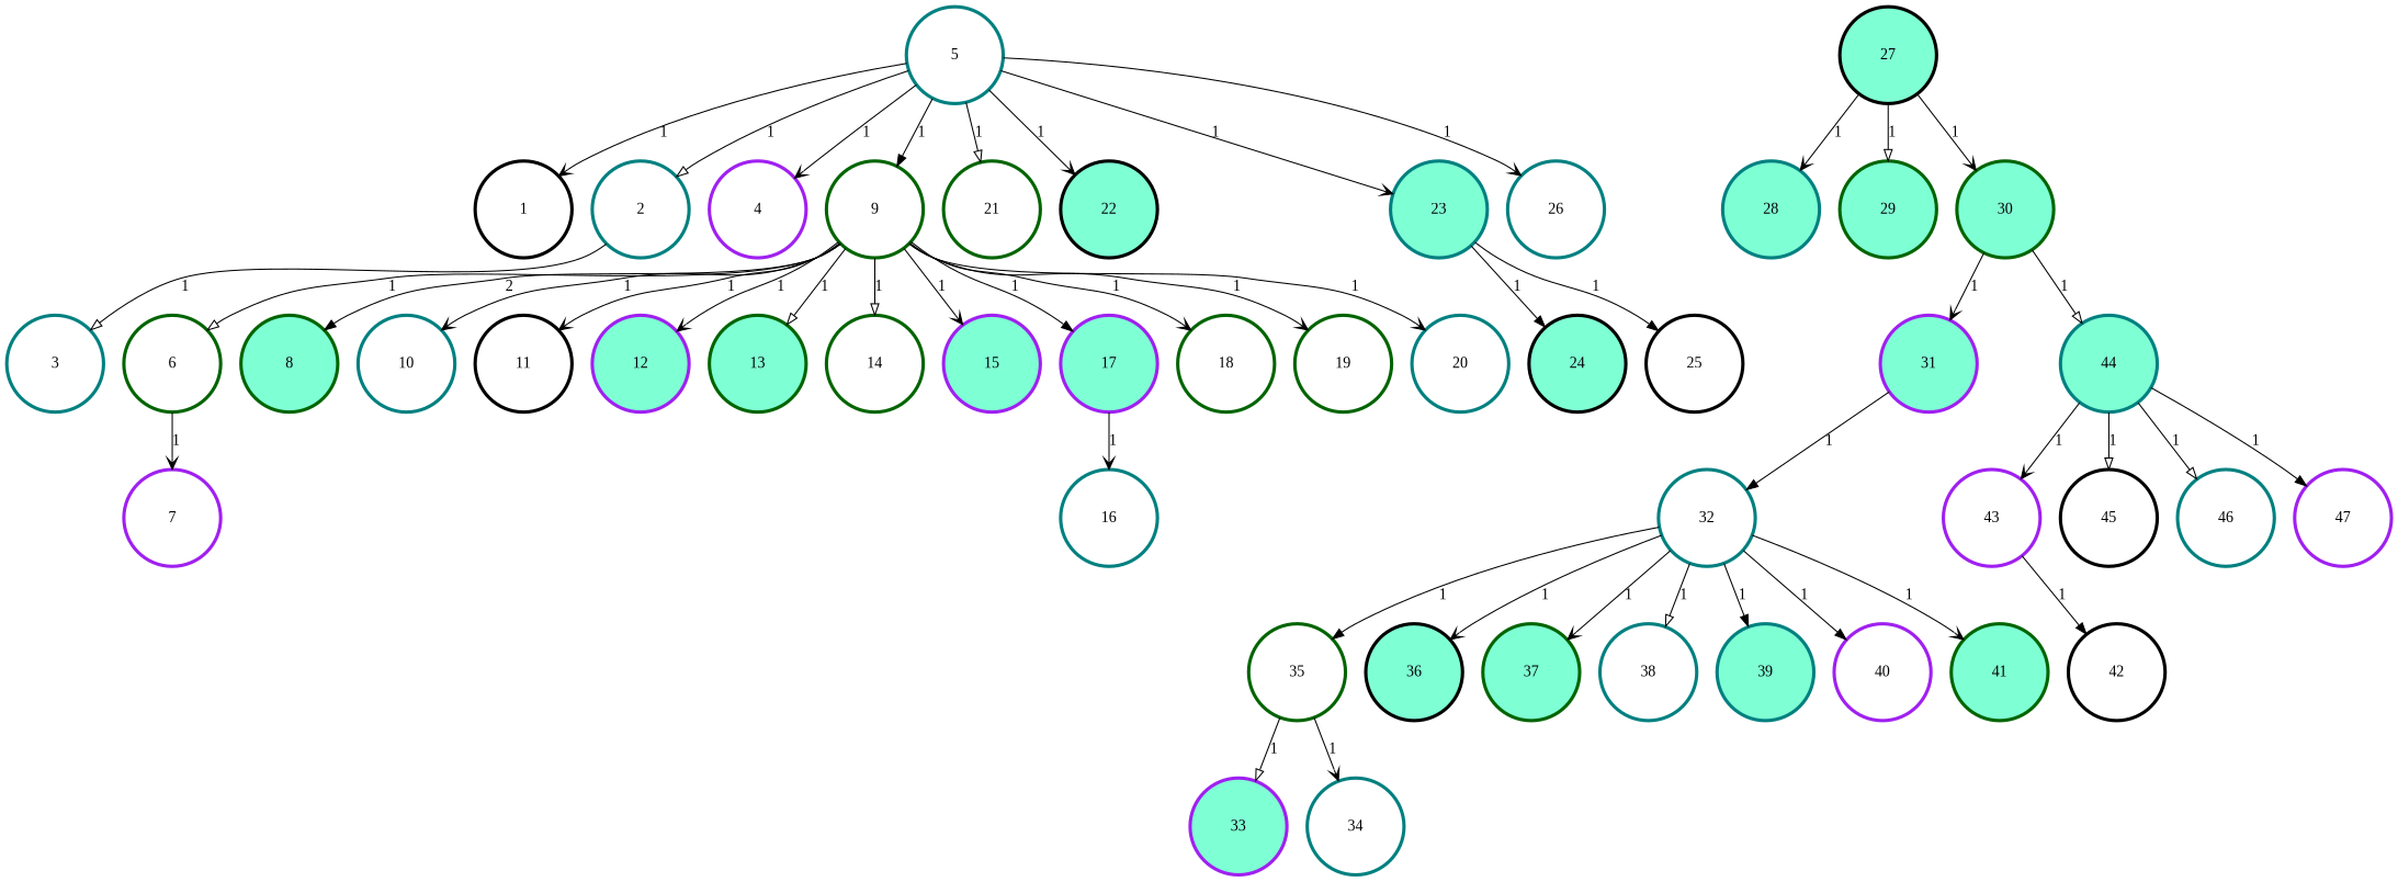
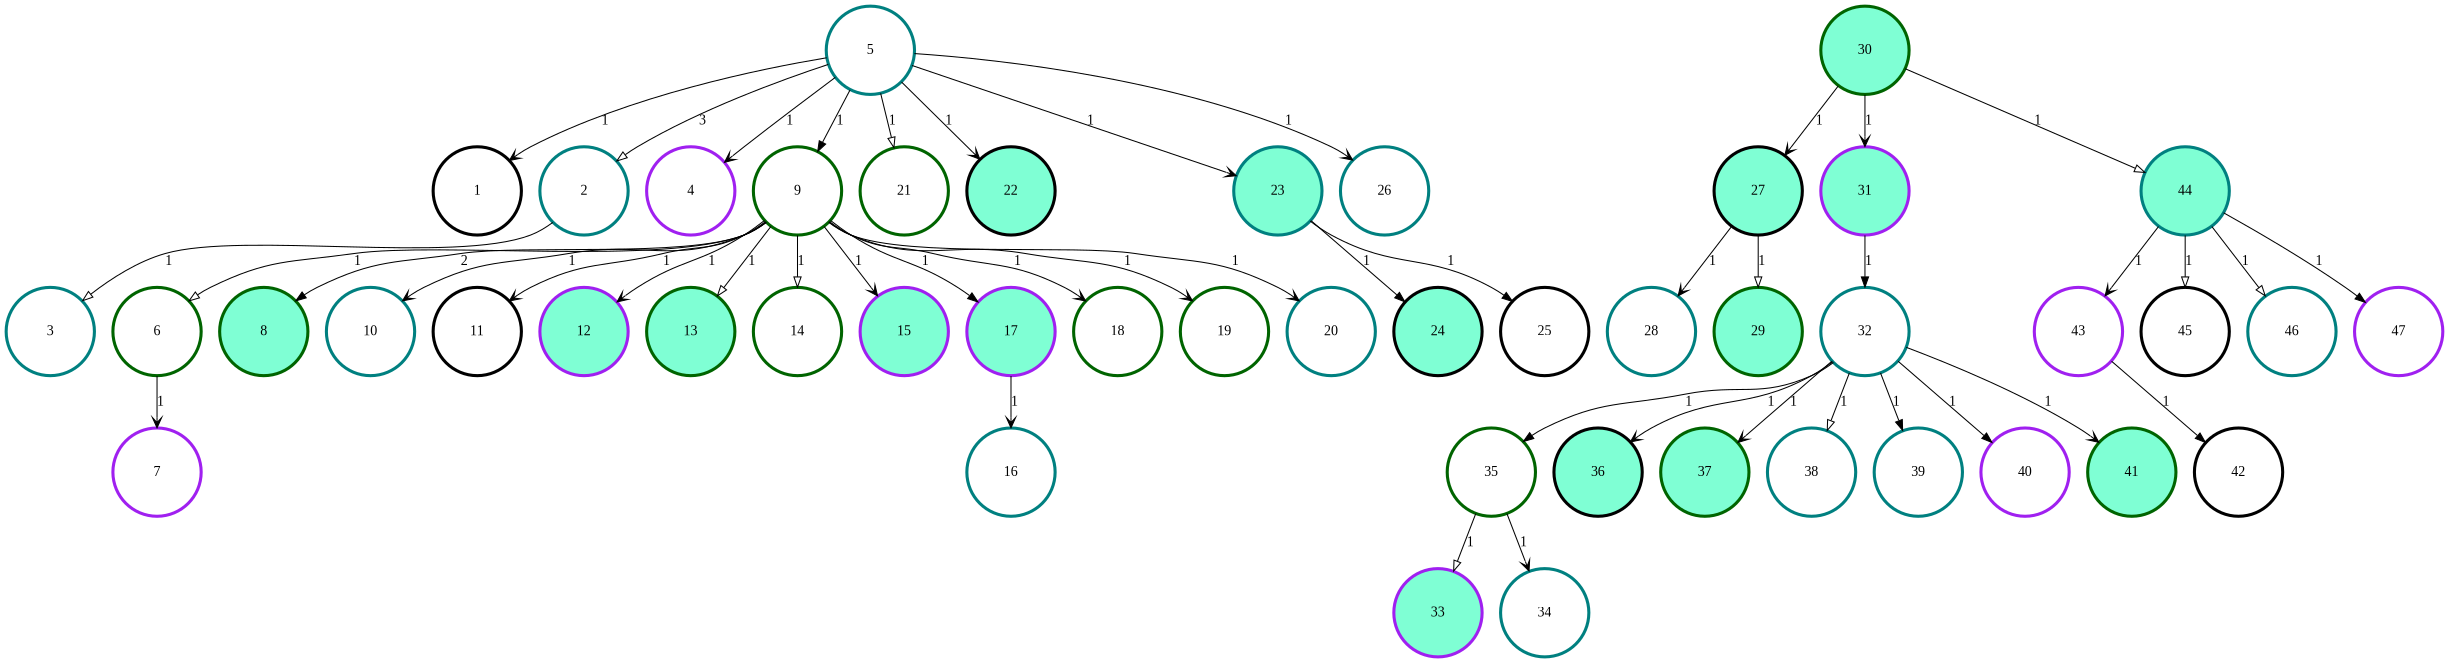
  digraph {
    fontname="Liberation Serif"
    rankdir=TB
    node [color=teal fillcolor=white fontname="Liberation Serif" penwidth=3 style=filled]
    edge [arrowhead=vee color=black fontname="Liberation Serif" penwidth=1]
    n1 [color=black height=1.2 label=1 width=1.2]
    n2 [height=1.2 label=2 width=1.2]
    n3 [height=1.2 label=3 width=1.2]
    n4 [color=purple height=1.2 label=4 width=1.2]
    n5 [height=1.2 label=5 width=1.2]
    n6 [color=darkgreen height=1.2 label=9 width=1.2]
    n7 [color=darkgreen height=1.2 label=21 width=1.2]
    n8 [color=black fillcolor=aquamarine height=1.2 label=22 width=1.2]
    n9 [fillcolor=aquamarine height=1.2 label=23 width=1.2]
    n10 [height=1.2 label=26 width=1.2]
    n11 [color=darkgreen height=1.2 label=6 width=1.2]
    n12 [color=darkgreen fillcolor=aquamarine height=1.2 label=8 width=1.2]
    n13 [height=1.2 label=10 width=1.2]
    n14 [color=black height=1.2 label=11 width=1.2]
    n15 [color=purple fillcolor=aquamarine height=1.2 label=12 width=1.2]
    n16 [color=darkgreen fillcolor=aquamarine height=1.2 label=13 width=1.2]
    n17 [color=darkgreen height=1.2 label=14 width=1.2]
    n18 [color=purple fillcolor=aquamarine height=1.2 label=15 width=1.2]
    n19 [color=purple fillcolor=aquamarine height=1.2 label=17 width=1.2]
    n20 [color=darkgreen height=1.2 label=18 width=1.2]
    n21 [color=darkgreen height=1.2 label=19 width=1.2]
    n22 [height=1.2 label=20 width=1.2]
    n23 [color=black fillcolor=aquamarine height=1.2 label=24 width=1.2]
    n24 [color=black height=1.2 label=25 width=1.2]
    n25 [color=black fillcolor=aquamarine height=1.2 label=27 width=1.2]
-   n26 [fillcolor=aquamarine height=1.2 label=28 width=1.2]
+   n26 [height=1.2 label=28 width=1.2]
    n27 [color=darkgreen fillcolor=aquamarine height=1.2 label=29 width=1.2]
    n28 [color=darkgreen fillcolor=aquamarine height=1.2 label=30 width=1.2]
    n29 [color=purple height=1.2 label=7 width=1.2]
    n30 [height=1.2 label=16 width=1.2]
    n31 [color=purple fillcolor=aquamarine height=1.2 label=31 width=1.2]
    n32 [fillcolor=aquamarine height=1.2 label=44 width=1.2]
    n33 [height=1.2 label=32 width=1.2]
    n34 [color=purple height=1.2 label=43 width=1.2]
    n35 [color=black height=1.2 label=45 width=1.2]
    n36 [height=1.2 label=46 width=1.2]
    n37 [color=purple height=1.2 label=47 width=1.2]
    n38 [color=darkgreen height=1.2 label=35 width=1.2]
    n39 [color=black fillcolor=aquamarine height=1.2 label=36 width=1.2]
    n40 [color=darkgreen fillcolor=aquamarine height=1.2 label=37 width=1.2]
    n41 [height=1.2 label=38 width=1.2]
-   n42 [fillcolor=aquamarine height=1.2 label=39 width=1.2]
+   n42 [height=1.2 label=39 width=1.2]
    n43 [color=purple height=1.2 label=40 width=1.2]
    n44 [color=darkgreen fillcolor=aquamarine height=1.2 label=41 width=1.2]
    n45 [color=purple fillcolor=aquamarine height=1.2 label=33 width=1.2]
    n46 [height=1.2 label=34 width=1.2]
    n47 [color=black height=1.2 label=42 width=1.2]
    n2 -> n3 [arrowhead=onormal label=1]
    n5 -> n1 [label=1]
-   n5 -> n2 [arrowhead=onormal label=1]
+   n5 -> n2 [arrowhead=onormal label=3]
    n5 -> n4 [label=1]
    n5 -> n6 [arrowhead=normal label=1]
    n5 -> n7 [arrowhead=onormal label=1]
    n5 -> n8 [label=1]
    n5 -> n9 [label=1]
    n5 -> n10 [label=1]
    n6 -> n11 [arrowhead=onormal label=1]
    n6 -> n12 [arrowhead=normal label=2]
    n6 -> n13 [label=1]
    n6 -> n14 [label=1]
    n6 -> n15 [label=1]
    n6 -> n16 [arrowhead=onormal label=1]
    n6 -> n17 [arrowhead=onormal label=1]
    n6 -> n18 [label=1]
    n6 -> n19 [arrowhead=normal label=1]
    n6 -> n20 [label=1]
    n6 -> n21 [label=1]
    n6 -> n22 [label=1]
    n9 -> n23 [arrowhead=normal label=1]
    n9 -> n24 [arrowhead=normal label=1]
    n11 -> n29 [label=1]
    n19 -> n30 [label=1]
    n25 -> n26 [label=1]
    n25 -> n27 [arrowhead=onormal label=1]
-   n25 -> n28 [label=1]
+   n28 -> n25 [label=1]
    n28 -> n31 [label=1]
    n28 -> n32 [arrowhead=onormal label=1]
    n31 -> n33 [arrowhead=normal label=1]
    n32 -> n34 [label=1]
    n32 -> n35 [arrowhead=onormal label=1]
    n32 -> n36 [arrowhead=onormal label=1]
    n32 -> n37 [arrowhead=normal label=1]
    n33 -> n38 [arrowhead=normal label=1]
    n33 -> n39 [label=1]
    n33 -> n40 [label=1]
    n33 -> n41 [arrowhead=onormal label=1]
    n33 -> n42 [arrowhead=normal label=1]
    n33 -> n43 [arrowhead=normal label=1]
    n33 -> n44 [label=1]
    n34 -> n47 [arrowhead=normal label=1]
    n38 -> n45 [arrowhead=onormal label=1]
    n38 -> n46 [label=1]
  }
